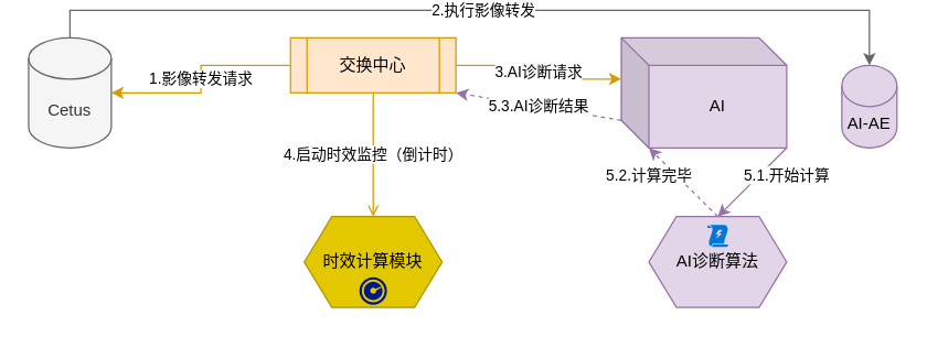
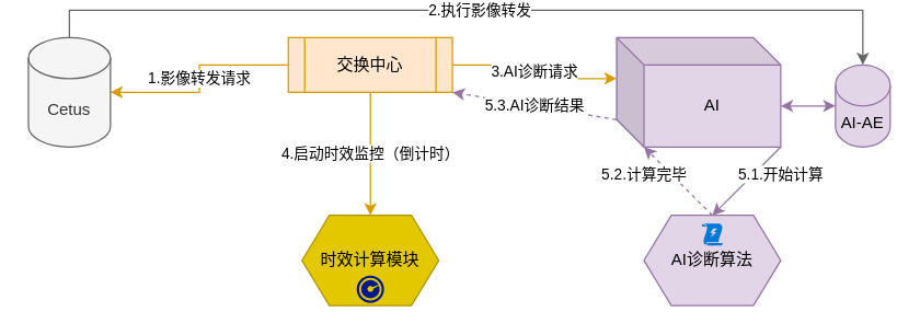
  <mxCell id="0" />
  <mxCell id="1" parent="0" />
  <mxCell id="2" value="1.影像转发请求" style="edgeStyle=orthogonalEdgeStyle;rounded=0;orthogonalLoop=1;jettySize=auto;html=1;exitX=0;exitY=0.5;exitDx=0;exitDy=0;entryX=1;entryY=0.5;entryDx=0;entryDy=0;entryPerimeter=0;fillColor=#ffe6cc;strokeColor=#d79b00;" edge="1" parent="1" source="5" target="7"><mxGeometry relative="1" as="geometry" /></mxCell>
  <mxCell id="3" value="3.AI诊断请求" style="edgeStyle=orthogonalEdgeStyle;rounded=0;orthogonalLoop=1;jettySize=auto;html=1;exitX=1;exitY=0.5;exitDx=0;exitDy=0;entryX=0;entryY=0;entryDx=0;entryDy=30;entryPerimeter=0;fillColor=#ffe6cc;strokeColor=#d79b00;" edge="1" parent="1" source="5" target="10"><mxGeometry relative="1" as="geometry" /></mxCell>
- <mxCell id="4" value="4.启动时效监控（倒计时）" style="edgeStyle=orthogonalEdgeStyle;rounded=0;orthogonalLoop=1;jettySize=auto;html=1;exitX=0.5;exitY=1;exitDx=0;exitDy=0;fillColor=#ffe6cc;strokeColor=#d79b00;endArrow=open;" edge="1" parent="1" source="5" target="13"><mxGeometry relative="1" as="geometry" /></mxCell>
+ <mxCell id="4" value="4.启动时效监控（倒计时）" style="edgeStyle=orthogonalEdgeStyle;rounded=0;orthogonalLoop=1;jettySize=auto;html=1;exitX=0.5;exitY=1;exitDx=0;exitDy=0;fillColor=#ffe6cc;strokeColor=#d79b00;" edge="1" parent="1" source="5" target="13"><mxGeometry relative="1" as="geometry" /></mxCell>
  <mxCell id="5" value="交换中心" style="shape=process;whiteSpace=wrap;html=1;backgroundOutline=1;fillColor=#ffe6cc;strokeColor=#d79b00;" vertex="1" parent="1"><mxGeometry x="210" y="20" width="120" height="40" as="geometry" /></mxCell>
  <mxCell id="6" value="2.执行影像转发" style="edgeStyle=orthogonalEdgeStyle;rounded=0;orthogonalLoop=1;jettySize=auto;html=1;exitX=0.5;exitY=0;exitDx=0;exitDy=0;exitPerimeter=0;entryX=0.5;entryY=0;entryDx=0;entryDy=0;entryPerimeter=0;fillColor=#f5f5f5;strokeColor=#666666;" edge="1" parent="1" source="7" target="11"><mxGeometry relative="1" as="geometry" /></mxCell>
  <mxCell id="7" value="Cetus" style="shape=cylinder3;whiteSpace=wrap;html=1;boundedLbl=1;backgroundOutline=1;size=15;fillColor=#f5f5f5;fontColor=#333333;strokeColor=#666666;" vertex="1" parent="1"><mxGeometry x="20" y="20" width="60" height="80" as="geometry" /></mxCell>
  <mxCell id="8" value="5.1.开始计算" style="rounded=0;orthogonalLoop=1;jettySize=auto;html=1;exitX=1;exitY=1;exitDx=0;exitDy=0;exitPerimeter=0;entryX=0.5;entryY=0;entryDx=0;entryDy=0;fillColor=#e1d5e7;strokeColor=#9673a6;" edge="1" parent="1" source="10" target="15"><mxGeometry x="-0.6" y="14" relative="1" as="geometry"><mxPoint as="offset" /></mxGeometry></mxCell>
  <mxCell id="9" value="5.3.AI诊断结果" style="edgeStyle=none;rounded=0;orthogonalLoop=1;jettySize=auto;html=1;exitX=0;exitY=0;exitDx=0;exitDy=60;exitPerimeter=0;entryX=1;entryY=1;entryDx=0;entryDy=0;dashed=1;fillColor=#e1d5e7;strokeColor=#9673a6;" edge="1" parent="1" source="10" target="5"><mxGeometry relative="1" as="geometry" /></mxCell>
  <mxCell id="10" value="AI" style="shape=cube;whiteSpace=wrap;html=1;boundedLbl=1;backgroundOutline=1;darkOpacity=0.05;darkOpacity2=0.1;fillColor=#e1d5e7;strokeColor=#9673a6;" vertex="1" parent="1"><mxGeometry x="450" y="20" width="120" height="80" as="geometry" /></mxCell>
  <mxCell id="11" value="AI-AE" style="shape=cylinder3;whiteSpace=wrap;html=1;boundedLbl=1;backgroundOutline=1;size=15;fillColor=#e1d5e7;strokeColor=#9673a6;" vertex="1" parent="1"><mxGeometry x="610" y="40" width="40" height="60" as="geometry" /></mxCell>
+ <mxCell id="12" value="" style="endArrow=classic;startArrow=classic;html=1;rounded=0;entryX=0;entryY=0.5;entryDx=0;entryDy=0;entryPerimeter=0;exitX=0;exitY=0;exitDx=120;exitDy=50;exitPerimeter=0;fillColor=#e1d5e7;strokeColor=#9673a6;" edge="1" parent="1" source="10" target="11"><mxGeometry width="50" height="50" relative="1" as="geometry"><mxPoint x="460" y="250" as="sourcePoint" /><mxPoint x="510" y="200" as="targetPoint" /></mxGeometry></mxCell>
  <mxCell id="13" value="时效计算模块" style="shape=hexagon;perimeter=hexagonPerimeter2;whiteSpace=wrap;html=1;fixedSize=1;fillColor=#e3c800;strokeColor=#B09500;fontColor=#000000;" vertex="1" parent="1"><mxGeometry x="220" y="150" width="100" height="66" as="geometry" /></mxCell>
  <mxCell id="14" value="5.2.计算完毕" style="edgeStyle=none;rounded=0;orthogonalLoop=1;jettySize=auto;html=1;entryX=0;entryY=0;entryDx=20;entryDy=80;entryPerimeter=0;exitX=0.5;exitY=0;exitDx=0;exitDy=0;fillColor=#e1d5e7;strokeColor=#9673a6;dashed=1;" edge="1" parent="1" source="15" target="10"><mxGeometry x="0.6" y="14" relative="1" as="geometry"><mxPoint as="offset" /></mxGeometry></mxCell>
  <mxCell id="15" value="AI诊断算法" style="shape=hexagon;perimeter=hexagonPerimeter2;whiteSpace=wrap;html=1;fixedSize=1;fillColor=#e1d5e7;strokeColor=#9673a6;" vertex="1" parent="1"><mxGeometry x="470" y="150" width="100" height="66" as="geometry" /></mxCell>
  <mxCell id="16" value="" style="sketch=0;aspect=fixed;pointerEvents=1;shadow=0;dashed=0;html=1;strokeColor=none;labelPosition=center;verticalLabelPosition=bottom;verticalAlign=top;align=center;fillColor=#00188D;shape=mxgraph.mscae.enterprise.performance" vertex="1" parent="1"><mxGeometry x="260" y="194" width="20" height="20" as="geometry" /></mxCell>
  <mxCell id="17" value="" style="sketch=0;aspect=fixed;pointerEvents=1;shadow=0;dashed=0;html=1;strokeColor=none;labelPosition=center;verticalLabelPosition=bottom;verticalAlign=top;align=center;shape=mxgraph.mscae.enterprise.triggers;fillColor=#0078D7;" vertex="1" parent="1"><mxGeometry x="512.48" y="156" width="15.04" height="16" as="geometry" /></mxCell>
